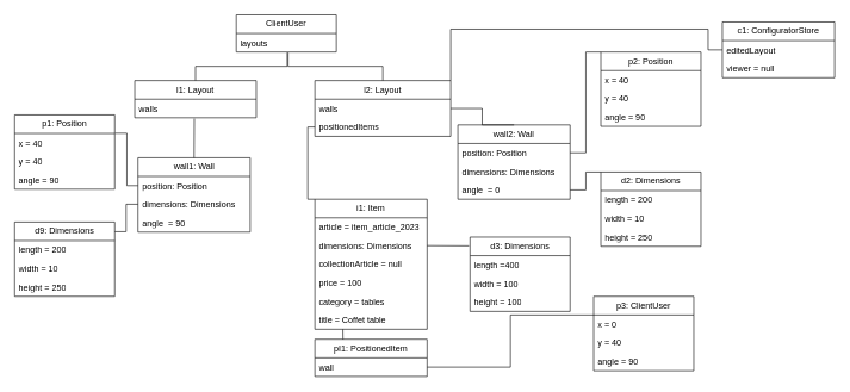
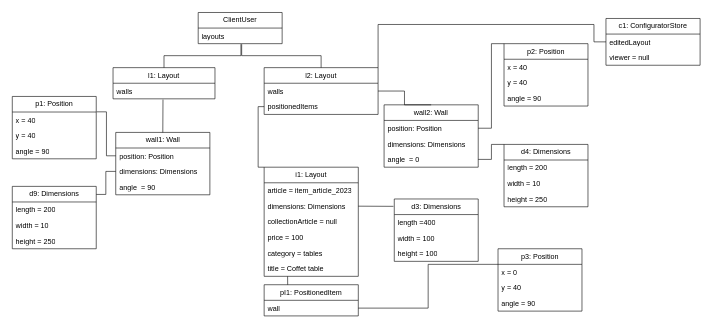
  <mxCell id="0" />
  <mxCell id="1" parent="0" />
  <mxCell id="2" value="ClientUser" style="swimlane;fontStyle=0;childLayout=stackLayout;horizontal=1;startSize=26;fillColor=none;horizontalStack=0;resizeParent=1;resizeParentMax=0;resizeLast=0;collapsible=1;marginBottom=0;whiteSpace=wrap;html=1;" vertex="1" parent="1"><mxGeometry x="330" y="20" width="140" height="52" as="geometry" /></mxCell>
  <mxCell id="3" value="layouts" style="text;strokeColor=none;fillColor=none;align=left;verticalAlign=top;spacingLeft=4;spacingRight=4;overflow=hidden;rotatable=0;points=[[0,0.5],[1,0.5]];portConstraint=eastwest;whiteSpace=wrap;html=1;" vertex="1" parent="2"><mxGeometry y="26" width="140" height="26" as="geometry" /></mxCell>
  <mxCell id="4" value="l2: Layout" style="swimlane;fontStyle=0;childLayout=stackLayout;horizontal=1;startSize=26;fillColor=none;horizontalStack=0;resizeParent=1;resizeParentMax=0;resizeLast=0;collapsible=1;marginBottom=0;whiteSpace=wrap;html=1;" vertex="1" parent="1"><mxGeometry x="440" y="112" width="190" height="78" as="geometry" /></mxCell>
  <mxCell id="5" value="walls" style="text;strokeColor=none;fillColor=none;align=left;verticalAlign=top;spacingLeft=4;spacingRight=4;overflow=hidden;rotatable=0;points=[[0,0.5],[1,0.5]];portConstraint=eastwest;whiteSpace=wrap;html=1;" vertex="1" parent="4"><mxGeometry y="26" width="190" height="26" as="geometry" /></mxCell>
  <mxCell id="6" value="positionedItems" style="text;strokeColor=none;fillColor=none;align=left;verticalAlign=top;spacingLeft=4;spacingRight=4;overflow=hidden;rotatable=0;points=[[0,0.5],[1,0.5]];portConstraint=eastwest;whiteSpace=wrap;html=1;" vertex="1" parent="4"><mxGeometry y="52" width="190" height="26" as="geometry" /></mxCell>
  <mxCell id="7" value="l1: Layout" style="swimlane;fontStyle=0;childLayout=stackLayout;horizontal=1;startSize=26;fillColor=none;horizontalStack=0;resizeParent=1;resizeParentMax=0;resizeLast=0;collapsible=1;marginBottom=0;whiteSpace=wrap;html=1;" vertex="1" parent="1"><mxGeometry x="188" y="112" width="170" height="52" as="geometry" /></mxCell>
  <mxCell id="8" value="walls" style="text;strokeColor=none;fillColor=none;align=left;verticalAlign=top;spacingLeft=4;spacingRight=4;overflow=hidden;rotatable=0;points=[[0,0.5],[1,0.5]];portConstraint=eastwest;whiteSpace=wrap;html=1;" vertex="1" parent="7"><mxGeometry y="26" width="170" height="26" as="geometry" /></mxCell>
  <mxCell id="9" value="" style="endArrow=none;html=1;rounded=0;entryX=0.5;entryY=0;entryDx=0;entryDy=0;exitX=0.509;exitY=1.034;exitDx=0;exitDy=0;exitPerimeter=0;edgeStyle=orthogonalEdgeStyle;" edge="1" parent="1" source="3" target="7"><mxGeometry width="50" height="50" relative="1" as="geometry"><mxPoint x="390" y="90" as="sourcePoint" /><mxPoint x="450" y="80" as="targetPoint" /></mxGeometry></mxCell>
  <mxCell id="10" value="" style="endArrow=none;html=1;rounded=0;entryX=0.5;entryY=0;entryDx=0;entryDy=0;exitX=0.518;exitY=1.034;exitDx=0;exitDy=0;exitPerimeter=0;edgeStyle=orthogonalEdgeStyle;" edge="1" parent="1" source="3" target="4"><mxGeometry width="50" height="50" relative="1" as="geometry"><mxPoint x="411" y="83" as="sourcePoint" /><mxPoint x="270" y="140" as="targetPoint" /></mxGeometry></mxCell>
  <mxCell id="11" value="p1: Position" style="swimlane;fontStyle=0;childLayout=stackLayout;horizontal=1;startSize=26;fillColor=none;horizontalStack=0;resizeParent=1;resizeParentMax=0;resizeLast=0;collapsible=1;marginBottom=0;whiteSpace=wrap;html=1;" vertex="1" parent="1"><mxGeometry x="20" y="160" width="140" height="104" as="geometry" /></mxCell>
  <mxCell id="12" value="x = 40" style="text;strokeColor=none;fillColor=none;align=left;verticalAlign=top;spacingLeft=4;spacingRight=4;overflow=hidden;rotatable=0;points=[[0,0.5],[1,0.5]];portConstraint=eastwest;whiteSpace=wrap;html=1;" vertex="1" parent="11"><mxGeometry y="26" width="140" height="26" as="geometry" /></mxCell>
  <mxCell id="13" value="y = 40" style="text;strokeColor=none;fillColor=none;align=left;verticalAlign=top;spacingLeft=4;spacingRight=4;overflow=hidden;rotatable=0;points=[[0,0.5],[1,0.5]];portConstraint=eastwest;whiteSpace=wrap;html=1;" vertex="1" parent="11"><mxGeometry y="52" width="140" height="26" as="geometry" /></mxCell>
  <mxCell id="14" value="angle = 90" style="text;strokeColor=none;fillColor=none;align=left;verticalAlign=top;spacingLeft=4;spacingRight=4;overflow=hidden;rotatable=0;points=[[0,0.5],[1,0.5]];portConstraint=eastwest;whiteSpace=wrap;html=1;" vertex="1" parent="11"><mxGeometry y="78" width="140" height="26" as="geometry" /></mxCell>
  <mxCell id="15" value="d9: Dimensions" style="swimlane;fontStyle=0;childLayout=stackLayout;horizontal=1;startSize=26;fillColor=none;horizontalStack=0;resizeParent=1;resizeParentMax=0;resizeLast=0;collapsible=1;marginBottom=0;whiteSpace=wrap;html=1;" vertex="1" parent="1"><mxGeometry x="20" y="310" width="140" height="104" as="geometry" /></mxCell>
  <mxCell id="16" value="length = 200" style="text;strokeColor=none;fillColor=none;align=left;verticalAlign=top;spacingLeft=4;spacingRight=4;overflow=hidden;rotatable=0;points=[[0,0.5],[1,0.5]];portConstraint=eastwest;whiteSpace=wrap;html=1;" vertex="1" parent="15"><mxGeometry y="26" width="140" height="26" as="geometry" /></mxCell>
  <mxCell id="17" value="width = 10" style="text;strokeColor=none;fillColor=none;align=left;verticalAlign=top;spacingLeft=4;spacingRight=4;overflow=hidden;rotatable=0;points=[[0,0.5],[1,0.5]];portConstraint=eastwest;whiteSpace=wrap;html=1;" vertex="1" parent="15"><mxGeometry y="52" width="140" height="26" as="geometry" /></mxCell>
  <mxCell id="18" value="height = 250" style="text;strokeColor=none;fillColor=none;align=left;verticalAlign=top;spacingLeft=4;spacingRight=4;overflow=hidden;rotatable=0;points=[[0,0.5],[1,0.5]];portConstraint=eastwest;whiteSpace=wrap;html=1;" vertex="1" parent="15"><mxGeometry y="78" width="140" height="26" as="geometry" /></mxCell>
  <mxCell id="19" value="wall1: Wall" style="swimlane;fontStyle=0;childLayout=stackLayout;horizontal=1;startSize=26;fillColor=none;horizontalStack=0;resizeParent=1;resizeParentMax=0;resizeLast=0;collapsible=1;marginBottom=0;whiteSpace=wrap;html=1;" vertex="1" parent="1"><mxGeometry x="192.5" y="220" width="157" height="104" as="geometry" /></mxCell>
  <mxCell id="20" value="position: Position" style="text;strokeColor=none;fillColor=none;align=left;verticalAlign=top;spacingLeft=4;spacingRight=4;overflow=hidden;rotatable=0;points=[[0,0.5],[1,0.5]];portConstraint=eastwest;whiteSpace=wrap;html=1;" vertex="1" parent="19"><mxGeometry y="26" width="157" height="26" as="geometry" /></mxCell>
  <mxCell id="21" value="dimensions: Dimensions" style="text;strokeColor=none;fillColor=none;align=left;verticalAlign=top;spacingLeft=4;spacingRight=4;overflow=hidden;rotatable=0;points=[[0,0.5],[1,0.5]];portConstraint=eastwest;whiteSpace=wrap;html=1;" vertex="1" parent="19"><mxGeometry y="52" width="157" height="26" as="geometry" /></mxCell>
  <mxCell id="22" value="angle&amp;nbsp; = 90" style="text;strokeColor=none;fillColor=none;align=left;verticalAlign=top;spacingLeft=4;spacingRight=4;overflow=hidden;rotatable=0;points=[[0,0.5],[1,0.5]];portConstraint=eastwest;whiteSpace=wrap;html=1;" vertex="1" parent="19"><mxGeometry y="78" width="157" height="26" as="geometry" /></mxCell>
  <mxCell id="23" value="" style="endArrow=none;html=1;rounded=0;entryX=0.5;entryY=0;entryDx=0;entryDy=0;exitX=0.49;exitY=1.048;exitDx=0;exitDy=0;exitPerimeter=0;" edge="1" parent="1" source="8" target="19"><mxGeometry width="50" height="50" relative="1" as="geometry"><mxPoint x="411" y="83" as="sourcePoint" /><mxPoint x="285" y="140" as="targetPoint" /></mxGeometry></mxCell>
  <mxCell id="24" value="" style="endArrow=none;html=1;rounded=0;entryX=0;entryY=0.5;entryDx=0;entryDy=0;exitX=1.005;exitY=-0.012;exitDx=0;exitDy=0;exitPerimeter=0;edgeStyle=elbowEdgeStyle;" edge="1" parent="1" source="12" target="20"><mxGeometry width="50" height="50" relative="1" as="geometry"><mxPoint x="283" y="219" as="sourcePoint" /><mxPoint x="283" y="270" as="targetPoint" /></mxGeometry></mxCell>
  <mxCell id="25" value="" style="endArrow=none;html=1;rounded=0;entryX=0;entryY=0.5;entryDx=0;entryDy=0;exitX=1.001;exitY=0.129;exitDx=0;exitDy=0;exitPerimeter=0;edgeStyle=elbowEdgeStyle;" edge="1" parent="1" source="15" target="21"><mxGeometry width="50" height="50" relative="1" as="geometry"><mxPoint x="171" y="266" as="sourcePoint" /><mxPoint x="213" y="309" as="targetPoint" /></mxGeometry></mxCell>
  <mxCell id="26" value="p2: Position" style="swimlane;fontStyle=0;childLayout=stackLayout;horizontal=1;startSize=26;fillColor=none;horizontalStack=0;resizeParent=1;resizeParentMax=0;resizeLast=0;collapsible=1;marginBottom=0;whiteSpace=wrap;html=1;flipV=0;" vertex="1" parent="1"><mxGeometry x="840" y="72" width="140" height="104" as="geometry" /></mxCell>
  <mxCell id="27" value="x = 40" style="text;strokeColor=none;fillColor=none;align=left;verticalAlign=top;spacingLeft=4;spacingRight=4;overflow=hidden;rotatable=0;points=[[0,0.5],[1,0.5]];portConstraint=eastwest;whiteSpace=wrap;html=1;" vertex="1" parent="26"><mxGeometry y="26" width="140" height="26" as="geometry" /></mxCell>
  <mxCell id="28" value="y = 40" style="text;strokeColor=none;fillColor=none;align=left;verticalAlign=top;spacingLeft=4;spacingRight=4;overflow=hidden;rotatable=0;points=[[0,0.5],[1,0.5]];portConstraint=eastwest;whiteSpace=wrap;html=1;" vertex="1" parent="26"><mxGeometry y="52" width="140" height="26" as="geometry" /></mxCell>
  <mxCell id="29" value="angle = 90" style="text;strokeColor=none;fillColor=none;align=left;verticalAlign=top;spacingLeft=4;spacingRight=4;overflow=hidden;rotatable=0;points=[[0,0.5],[1,0.5]];portConstraint=eastwest;whiteSpace=wrap;html=1;" vertex="1" parent="26"><mxGeometry y="78" width="140" height="26" as="geometry" /></mxCell>
- <mxCell id="30" value="d2: Dimensions" style="swimlane;fontStyle=0;childLayout=stackLayout;horizontal=1;startSize=26;fillColor=none;horizontalStack=0;resizeParent=1;resizeParentMax=0;resizeLast=0;collapsible=1;marginBottom=0;whiteSpace=wrap;html=1;flipV=0;" vertex="1" parent="1"><mxGeometry x="840" y="240" width="140" height="104" as="geometry" /></mxCell>
+ <mxCell id="30" value="d4: Dimensions" style="swimlane;fontStyle=0;childLayout=stackLayout;horizontal=1;startSize=26;fillColor=none;horizontalStack=0;resizeParent=1;resizeParentMax=0;resizeLast=0;collapsible=1;marginBottom=0;whiteSpace=wrap;html=1;flipV=0;" vertex="1" parent="1"><mxGeometry x="840" y="240" width="140" height="104" as="geometry" /></mxCell>
  <mxCell id="31" value="length = 200" style="text;strokeColor=none;fillColor=none;align=left;verticalAlign=top;spacingLeft=4;spacingRight=4;overflow=hidden;rotatable=0;points=[[0,0.5],[1,0.5]];portConstraint=eastwest;whiteSpace=wrap;html=1;" vertex="1" parent="30"><mxGeometry y="26" width="140" height="26" as="geometry" /></mxCell>
  <mxCell id="32" value="width = 10" style="text;strokeColor=none;fillColor=none;align=left;verticalAlign=top;spacingLeft=4;spacingRight=4;overflow=hidden;rotatable=0;points=[[0,0.5],[1,0.5]];portConstraint=eastwest;whiteSpace=wrap;html=1;" vertex="1" parent="30"><mxGeometry y="52" width="140" height="26" as="geometry" /></mxCell>
  <mxCell id="33" value="height = 250" style="text;strokeColor=none;fillColor=none;align=left;verticalAlign=top;spacingLeft=4;spacingRight=4;overflow=hidden;rotatable=0;points=[[0,0.5],[1,0.5]];portConstraint=eastwest;whiteSpace=wrap;html=1;" vertex="1" parent="30"><mxGeometry y="78" width="140" height="26" as="geometry" /></mxCell>
  <mxCell id="34" value="wall2: Wall" style="swimlane;fontStyle=0;childLayout=stackLayout;horizontal=1;startSize=26;fillColor=none;horizontalStack=0;resizeParent=1;resizeParentMax=0;resizeLast=0;collapsible=1;marginBottom=0;whiteSpace=wrap;html=1;flipV=0;" vertex="1" parent="1"><mxGeometry x="640" y="174" width="157" height="104" as="geometry" /></mxCell>
  <mxCell id="35" value="position: Position" style="text;strokeColor=none;fillColor=none;align=left;verticalAlign=top;spacingLeft=4;spacingRight=4;overflow=hidden;rotatable=0;points=[[0,0.5],[1,0.5]];portConstraint=eastwest;whiteSpace=wrap;html=1;" vertex="1" parent="34"><mxGeometry y="26" width="157" height="26" as="geometry" /></mxCell>
  <mxCell id="36" value="dimensions: Dimensions" style="text;strokeColor=none;fillColor=none;align=left;verticalAlign=top;spacingLeft=4;spacingRight=4;overflow=hidden;rotatable=0;points=[[0,0.5],[1,0.5]];portConstraint=eastwest;whiteSpace=wrap;html=1;" vertex="1" parent="34"><mxGeometry y="52" width="157" height="26" as="geometry" /></mxCell>
  <mxCell id="37" value="angle&amp;nbsp; = 0" style="text;strokeColor=none;fillColor=none;align=left;verticalAlign=top;spacingLeft=4;spacingRight=4;overflow=hidden;rotatable=0;points=[[0,0.5],[1,0.5]];portConstraint=eastwest;whiteSpace=wrap;html=1;" vertex="1" parent="34"><mxGeometry y="78" width="157" height="26" as="geometry" /></mxCell>
  <mxCell id="38" value="" style="endArrow=none;html=1;rounded=0;entryX=0.5;entryY=0;entryDx=0;entryDy=0;exitX=1;exitY=0.5;exitDx=0;exitDy=0;edgeStyle=elbowEdgeStyle;" edge="1" parent="1" target="34" source="5"><mxGeometry width="50" height="50" relative="1" as="geometry"><mxPoint x="1161" y="131" as="sourcePoint" /><mxPoint x="1175" y="106" as="targetPoint" /></mxGeometry></mxCell>
  <mxCell id="39" value="" style="endArrow=none;html=1;rounded=0;entryX=1;entryY=0.5;entryDx=0;entryDy=0;exitX=0;exitY=0;exitDx=0;exitDy=0;edgeStyle=elbowEdgeStyle;" edge="1" parent="1" source="26" target="35"><mxGeometry width="50" height="50" relative="1" as="geometry"><mxPoint x="1173" y="129" as="sourcePoint" /><mxPoint x="1173" y="180" as="targetPoint" /></mxGeometry></mxCell>
  <mxCell id="40" value="" style="endArrow=none;html=1;rounded=0;entryX=1;entryY=0.5;entryDx=0;entryDy=0;exitX=0;exitY=0;exitDx=0;exitDy=0;edgeStyle=elbowEdgeStyle;" edge="1" parent="1" source="30" target="37"><mxGeometry width="50" height="50" relative="1" as="geometry"><mxPoint x="1061" y="253.168" as="sourcePoint" /><mxPoint x="1103" y="296.168" as="targetPoint" /></mxGeometry></mxCell>
- <mxCell id="41" value="i1: Item" style="swimlane;fontStyle=0;childLayout=stackLayout;horizontal=1;startSize=26;fillColor=none;horizontalStack=0;resizeParent=1;resizeParentMax=0;resizeLast=0;collapsible=1;marginBottom=0;whiteSpace=wrap;html=1;flipV=0;" vertex="1" parent="1"><mxGeometry x="440" y="278" width="157" height="182" as="geometry" /></mxCell>
+ <mxCell id="41" value="i1: Layout" style="swimlane;fontStyle=0;childLayout=stackLayout;horizontal=1;startSize=26;fillColor=none;horizontalStack=0;resizeParent=1;resizeParentMax=0;resizeLast=0;collapsible=1;marginBottom=0;whiteSpace=wrap;html=1;flipV=0;" vertex="1" parent="1"><mxGeometry x="440" y="278" width="157" height="182" as="geometry" /></mxCell>
  <mxCell id="42" value="article = item_article_2023" style="text;strokeColor=none;fillColor=none;align=left;verticalAlign=top;spacingLeft=4;spacingRight=4;overflow=hidden;rotatable=0;points=[[0,0.5],[1,0.5]];portConstraint=eastwest;whiteSpace=wrap;html=1;" vertex="1" parent="41"><mxGeometry y="26" width="157" height="26" as="geometry" /></mxCell>
  <mxCell id="43" value="dimensions: Dimensions" style="text;strokeColor=none;fillColor=none;align=left;verticalAlign=top;spacingLeft=4;spacingRight=4;overflow=hidden;rotatable=0;points=[[0,0.5],[1,0.5]];portConstraint=eastwest;whiteSpace=wrap;html=1;" vertex="1" parent="41"><mxGeometry y="52" width="157" height="26" as="geometry" /></mxCell>
  <mxCell id="44" value="collectionArticle = null" style="text;strokeColor=none;fillColor=none;align=left;verticalAlign=top;spacingLeft=4;spacingRight=4;overflow=hidden;rotatable=0;points=[[0,0.5],[1,0.5]];portConstraint=eastwest;whiteSpace=wrap;html=1;" vertex="1" parent="41"><mxGeometry y="78" width="157" height="26" as="geometry" /></mxCell>
  <mxCell id="45" value="price = 100" style="text;strokeColor=none;fillColor=none;align=left;verticalAlign=top;spacingLeft=4;spacingRight=4;overflow=hidden;rotatable=0;points=[[0,0.5],[1,0.5]];portConstraint=eastwest;whiteSpace=wrap;html=1;" vertex="1" parent="41"><mxGeometry y="104" width="157" height="26" as="geometry" /></mxCell>
  <mxCell id="46" value="category = tables" style="text;strokeColor=none;fillColor=none;align=left;verticalAlign=top;spacingLeft=4;spacingRight=4;overflow=hidden;rotatable=0;points=[[0,0.5],[1,0.5]];portConstraint=eastwest;whiteSpace=wrap;html=1;" vertex="1" parent="41"><mxGeometry y="130" width="157" height="26" as="geometry" /></mxCell>
  <mxCell id="47" value="title = Coffet table" style="text;strokeColor=none;fillColor=none;align=left;verticalAlign=top;spacingLeft=4;spacingRight=4;overflow=hidden;rotatable=0;points=[[0,0.5],[1,0.5]];portConstraint=eastwest;whiteSpace=wrap;html=1;" vertex="1" parent="41"><mxGeometry y="156" width="157" height="26" as="geometry" /></mxCell>
  <mxCell id="48" value="" style="endArrow=none;html=1;rounded=0;entryX=0;entryY=0;entryDx=0;entryDy=0;exitX=0;exitY=0.5;exitDx=0;exitDy=0;edgeStyle=orthogonalEdgeStyle;" edge="1" parent="1" source="6" target="41"><mxGeometry width="50" height="50" relative="1" as="geometry"><mxPoint x="420" y="177" as="sourcePoint" /><mxPoint x="420" y="264" as="targetPoint" /><Array as="points"><mxPoint x="430" y="177" /><mxPoint x="430" y="278" /></Array></mxGeometry></mxCell>
  <mxCell id="49" value="d3: Dimensions" style="swimlane;fontStyle=0;childLayout=stackLayout;horizontal=1;startSize=26;fillColor=none;horizontalStack=0;resizeParent=1;resizeParentMax=0;resizeLast=0;collapsible=1;marginBottom=0;whiteSpace=wrap;html=1;flipV=0;" vertex="1" parent="1"><mxGeometry x="657" y="331" width="140" height="104" as="geometry" /></mxCell>
  <mxCell id="50" value="length =400" style="text;strokeColor=none;fillColor=none;align=left;verticalAlign=top;spacingLeft=4;spacingRight=4;overflow=hidden;rotatable=0;points=[[0,0.5],[1,0.5]];portConstraint=eastwest;whiteSpace=wrap;html=1;" vertex="1" parent="49"><mxGeometry y="26" width="140" height="26" as="geometry" /></mxCell>
  <mxCell id="51" value="width = 100" style="text;strokeColor=none;fillColor=none;align=left;verticalAlign=top;spacingLeft=4;spacingRight=4;overflow=hidden;rotatable=0;points=[[0,0.5],[1,0.5]];portConstraint=eastwest;whiteSpace=wrap;html=1;" vertex="1" parent="49"><mxGeometry y="52" width="140" height="26" as="geometry" /></mxCell>
  <mxCell id="52" value="height = 100" style="text;strokeColor=none;fillColor=none;align=left;verticalAlign=top;spacingLeft=4;spacingRight=4;overflow=hidden;rotatable=0;points=[[0,0.5],[1,0.5]];portConstraint=eastwest;whiteSpace=wrap;html=1;" vertex="1" parent="49"><mxGeometry y="78" width="140" height="26" as="geometry" /></mxCell>
  <mxCell id="53" value="" style="endArrow=none;html=1;rounded=0;entryX=1;entryY=0.5;entryDx=0;entryDy=0;exitX=-0.01;exitY=0.118;exitDx=0;exitDy=0;exitPerimeter=0;" edge="1" parent="1" source="49" target="43"><mxGeometry width="50" height="50" relative="1" as="geometry"><mxPoint x="850" y="250" as="sourcePoint" /><mxPoint x="807" y="275" as="targetPoint" /></mxGeometry></mxCell>
  <mxCell id="54" value="" style="endArrow=none;html=1;rounded=0;exitX=0.25;exitY=0;exitDx=0;exitDy=0;entryX=0.249;entryY=1.003;entryDx=0;entryDy=0;entryPerimeter=0;" edge="1" parent="1" source="55" target="47"><mxGeometry width="50" height="50" relative="1" as="geometry"><mxPoint x="510.087" y="474.104" as="sourcePoint" /><mxPoint x="470" y="460" as="targetPoint" /></mxGeometry></mxCell>
  <mxCell id="55" value="pI1: PositionedItem" style="swimlane;fontStyle=0;childLayout=stackLayout;horizontal=1;startSize=26;fillColor=none;horizontalStack=0;resizeParent=1;resizeParentMax=0;resizeLast=0;collapsible=1;marginBottom=0;whiteSpace=wrap;html=1;flipV=0;" vertex="1" parent="1"><mxGeometry x="440" y="474" width="157" height="52" as="geometry" /></mxCell>
  <mxCell id="56" value="wall" style="text;strokeColor=none;fillColor=none;align=left;verticalAlign=top;spacingLeft=4;spacingRight=4;overflow=hidden;rotatable=0;points=[[0,0.5],[1,0.5]];portConstraint=eastwest;whiteSpace=wrap;html=1;" vertex="1" parent="55"><mxGeometry y="26" width="157" height="26" as="geometry" /></mxCell>
- <mxCell id="57" value="p3: ClientUser" style="swimlane;fontStyle=0;childLayout=stackLayout;horizontal=1;startSize=26;fillColor=none;horizontalStack=0;resizeParent=1;resizeParentMax=0;resizeLast=0;collapsible=1;marginBottom=0;whiteSpace=wrap;html=1;flipV=0;" vertex="1" parent="1"><mxGeometry x="830" y="414" width="140" height="104" as="geometry" /></mxCell>
+ <mxCell id="57" value="p3: Position" style="swimlane;fontStyle=0;childLayout=stackLayout;horizontal=1;startSize=26;fillColor=none;horizontalStack=0;resizeParent=1;resizeParentMax=0;resizeLast=0;collapsible=1;marginBottom=0;whiteSpace=wrap;html=1;flipV=0;" vertex="1" parent="1"><mxGeometry x="830" y="414" width="140" height="104" as="geometry" /></mxCell>
  <mxCell id="58" value="x = 0" style="text;strokeColor=none;fillColor=none;align=left;verticalAlign=top;spacingLeft=4;spacingRight=4;overflow=hidden;rotatable=0;points=[[0,0.5],[1,0.5]];portConstraint=eastwest;whiteSpace=wrap;html=1;" vertex="1" parent="57"><mxGeometry y="26" width="140" height="26" as="geometry" /></mxCell>
  <mxCell id="59" value="y = 40" style="text;strokeColor=none;fillColor=none;align=left;verticalAlign=top;spacingLeft=4;spacingRight=4;overflow=hidden;rotatable=0;points=[[0,0.5],[1,0.5]];portConstraint=eastwest;whiteSpace=wrap;html=1;" vertex="1" parent="57"><mxGeometry y="52" width="140" height="26" as="geometry" /></mxCell>
  <mxCell id="60" value="angle = 90" style="text;strokeColor=none;fillColor=none;align=left;verticalAlign=top;spacingLeft=4;spacingRight=4;overflow=hidden;rotatable=0;points=[[0,0.5],[1,0.5]];portConstraint=eastwest;whiteSpace=wrap;html=1;" vertex="1" parent="57"><mxGeometry y="78" width="140" height="26" as="geometry" /></mxCell>
  <mxCell id="61" value="" style="endArrow=none;html=1;rounded=0;entryX=1;entryY=0.75;entryDx=0;entryDy=0;exitX=0;exitY=0.25;exitDx=0;exitDy=0;edgeStyle=orthogonalEdgeStyle;" edge="1" parent="1" source="57" target="55"><mxGeometry width="50" height="50" relative="1" as="geometry"><mxPoint x="666" y="353" as="sourcePoint" /><mxPoint x="607" y="353" as="targetPoint" /></mxGeometry></mxCell>
  <mxCell id="62" value="c1: ConfiguratorStore" style="swimlane;fontStyle=0;childLayout=stackLayout;horizontal=1;startSize=26;fillColor=none;horizontalStack=0;resizeParent=1;resizeParentMax=0;resizeLast=0;collapsible=1;marginBottom=0;whiteSpace=wrap;html=1;flipV=0;" vertex="1" parent="1"><mxGeometry x="1010" y="30" width="157" height="78" as="geometry" /></mxCell>
  <mxCell id="63" value="editedLayout" style="text;strokeColor=none;fillColor=none;align=left;verticalAlign=top;spacingLeft=4;spacingRight=4;overflow=hidden;rotatable=0;points=[[0,0.5],[1,0.5]];portConstraint=eastwest;whiteSpace=wrap;html=1;" vertex="1" parent="62"><mxGeometry y="26" width="157" height="26" as="geometry" /></mxCell>
  <mxCell id="64" value="viewer = null" style="text;strokeColor=none;fillColor=none;align=left;verticalAlign=top;spacingLeft=4;spacingRight=4;overflow=hidden;rotatable=0;points=[[0,0.5],[1,0.5]];portConstraint=eastwest;whiteSpace=wrap;html=1;" vertex="1" parent="62"><mxGeometry y="52" width="157" height="26" as="geometry" /></mxCell>
  <mxCell id="65" value="" style="endArrow=none;html=1;rounded=0;entryX=0;entryY=0.5;entryDx=0;entryDy=0;exitX=1;exitY=0;exitDx=0;exitDy=0;edgeStyle=orthogonalEdgeStyle;" edge="1" parent="1" source="4" target="63"><mxGeometry width="50" height="50" relative="1" as="geometry"><mxPoint x="640" y="161" as="sourcePoint" /><mxPoint x="728" y="184" as="targetPoint" /><Array as="points"><mxPoint x="630" y="40" /><mxPoint x="990" y="40" /><mxPoint x="990" y="69" /></Array></mxGeometry></mxCell>
